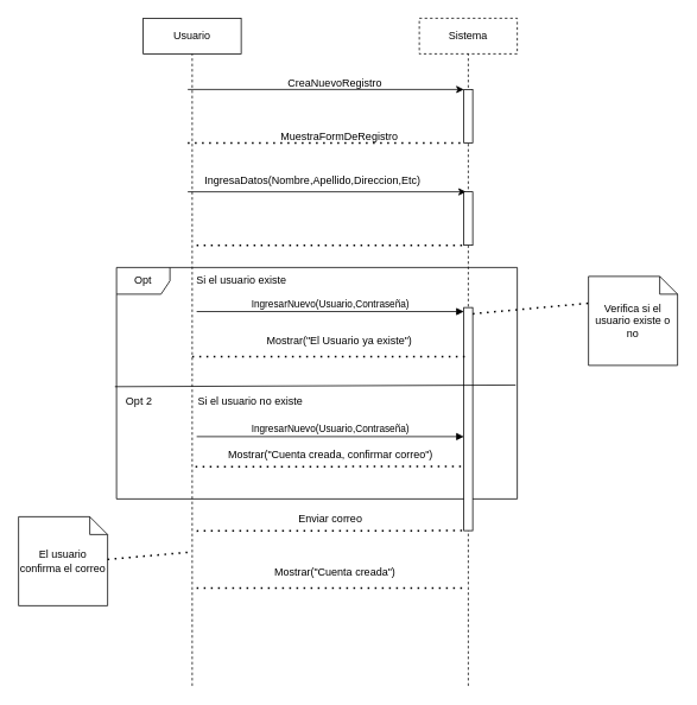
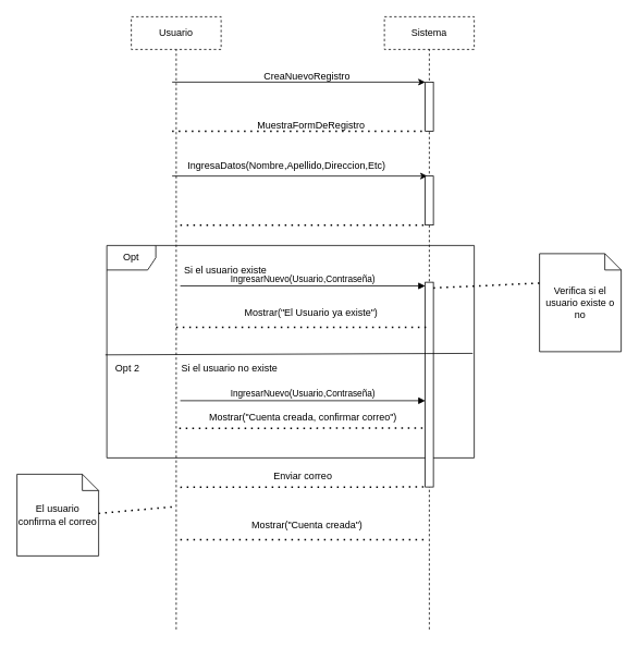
  <mxCell id="0" />
  <mxCell id="1" parent="0" />
- <mxCell id="2" value="Usuario" style="rounded=0;whiteSpace=wrap;html=1;" vertex="1" parent="1"><mxGeometry x="160" y="20" width="110" height="40" as="geometry" /></mxCell>
+ <mxCell id="2" value="Usuario" style="rounded=0;whiteSpace=wrap;html=1;dashed=1;" vertex="1" parent="1"><mxGeometry x="160" y="20" width="110" height="40" as="geometry" /></mxCell>
  <mxCell id="3" value="Sistema" style="rounded=0;whiteSpace=wrap;html=1;dashed=1;" vertex="1" parent="1"><mxGeometry x="470" y="20" width="110" height="40" as="geometry" /></mxCell>
  <mxCell id="4" value="" style="endArrow=none;dashed=1;html=1;rounded=0;entryX=0.5;entryY=1;entryDx=0;entryDy=0;" edge="1" parent="1" target="3"><mxGeometry width="50" height="50" relative="1" as="geometry"><mxPoint x="525" y="770" as="sourcePoint" /><mxPoint x="450" y="160" as="targetPoint" /></mxGeometry></mxCell>
  <mxCell id="5" value="" style="endArrow=none;dashed=1;html=1;rounded=0;entryX=0.5;entryY=1;entryDx=0;entryDy=0;" edge="1" parent="1" target="2"><mxGeometry width="50" height="50" relative="1" as="geometry"><mxPoint x="215" y="770" as="sourcePoint" /><mxPoint x="450" y="160" as="targetPoint" /></mxGeometry></mxCell>
  <mxCell id="6" value="" style="endArrow=classic;html=1;rounded=0;entryX=0;entryY=1;entryDx=0;entryDy=0;" edge="1" parent="1" target="7"><mxGeometry width="50" height="50" relative="1" as="geometry"><mxPoint x="210" y="100" as="sourcePoint" /><mxPoint x="620" y="107.5" as="targetPoint" /></mxGeometry></mxCell>
  <mxCell id="7" value="" style="rounded=0;whiteSpace=wrap;html=1;rotation=90;" vertex="1" parent="1"><mxGeometry x="495" y="125" width="60" height="10" as="geometry" /></mxCell>
  <mxCell id="8" value="CreaNuevoRegistro&lt;div&gt;&lt;br&gt;&lt;/div&gt;" style="text;html=1;align=center;verticalAlign=middle;resizable=0;points=[];autosize=1;strokeColor=none;fillColor=none;" vertex="1" parent="1"><mxGeometry x="310" y="80" width="130" height="40" as="geometry" /></mxCell>
  <mxCell id="9" value="" style="endArrow=none;dashed=1;html=1;dashPattern=1 3;strokeWidth=2;rounded=0;entryX=1;entryY=1;entryDx=0;entryDy=0;" edge="1" parent="1" target="7"><mxGeometry width="50" height="50" relative="1" as="geometry"><mxPoint x="210" y="160" as="sourcePoint" /><mxPoint x="450" y="160" as="targetPoint" /></mxGeometry></mxCell>
  <mxCell id="10" value="MuestraFormDeRegistro" style="text;html=1;align=center;verticalAlign=middle;resizable=0;points=[];autosize=1;strokeColor=none;fillColor=none;" vertex="1" parent="1"><mxGeometry x="305" y="138" width="150" height="30" as="geometry" /></mxCell>
  <mxCell id="11" value="" style="endArrow=classic;html=1;rounded=0;entryX=0;entryY=0.75;entryDx=0;entryDy=0;" edge="1" parent="1" target="12"><mxGeometry width="50" height="50" relative="1" as="geometry"><mxPoint x="210" y="215" as="sourcePoint" /><mxPoint x="506" y="222.02" as="targetPoint" /></mxGeometry></mxCell>
  <mxCell id="12" value="" style="rounded=0;whiteSpace=wrap;html=1;rotation=90;" vertex="1" parent="1"><mxGeometry x="495" y="240" width="60" height="10" as="geometry" /></mxCell>
  <mxCell id="13" value="IngresaDatos(Nombre,Apellido,Direccion,Etc)" style="text;html=1;align=center;verticalAlign=middle;resizable=0;points=[];autosize=1;strokeColor=none;fillColor=none;" vertex="1" parent="1"><mxGeometry x="215" y="188" width="270" height="30" as="geometry" /></mxCell>
- <mxCell id="14" value="Verifica si el usuario existe o no" style="shape=note;size=20;whiteSpace=wrap;html=1;" vertex="1" parent="1"><mxGeometry x="660" y="310" width="100" height="100" as="geometry" /></mxCell>
+ <mxCell id="14" value="Verifica si el usuario existe o no" style="shape=note;size=20;whiteSpace=wrap;html=1;" vertex="1" parent="1"><mxGeometry x="660" y="310" width="100" height="120" as="geometry" /></mxCell>
  <mxCell id="15" value="" style="endArrow=none;dashed=1;html=1;dashPattern=1 3;strokeWidth=2;rounded=0;entryX=1;entryY=1;entryDx=0;entryDy=0;" edge="1" parent="1" target="12"><mxGeometry width="50" height="50" relative="1" as="geometry"><mxPoint x="220" y="275" as="sourcePoint" /><mxPoint x="460" y="260" as="targetPoint" /></mxGeometry></mxCell>
  <mxCell id="16" value="Opt" style="shape=umlFrame;whiteSpace=wrap;html=1;pointerEvents=0;" vertex="1" parent="1"><mxGeometry x="130" y="300" width="450" height="260" as="geometry" /></mxCell>
  <mxCell id="17" value="IngresarNuevo(Usuario,Contraseña)" style="html=1;verticalAlign=bottom;endArrow=block;curved=0;rounded=0;" edge="1" parent="1"><mxGeometry width="80" relative="1" as="geometry"><mxPoint x="220" y="349.5" as="sourcePoint" /><mxPoint x="520" y="349.5" as="targetPoint" /></mxGeometry></mxCell>
  <mxCell id="18" value="" style="rounded=0;whiteSpace=wrap;html=1;rotation=90;" vertex="1" parent="1"><mxGeometry x="399.7" y="465.31" width="250.62" height="10" as="geometry" /></mxCell>
- <mxCell id="19" value="Si el usuario existe" style="text;html=1;align=center;verticalAlign=middle;resizable=0;points=[];autosize=1;strokeColor=none;fillColor=none;" vertex="1" parent="1"><mxGeometry x="210" y="300" width="120" height="30" as="geometry" /></mxCell>
+ <mxCell id="19" value="Si el usuario existe" style="text;html=1;align=center;verticalAlign=middle;resizable=0;points=[];autosize=1;strokeColor=none;fillColor=none;" vertex="1" parent="1"><mxGeometry x="215" y="315" width="120" height="30" as="geometry" /></mxCell>
  <mxCell id="20" value="" style="endArrow=none;dashed=1;html=1;dashPattern=1 3;strokeWidth=2;rounded=0;entryX=1;entryY=1;entryDx=0;entryDy=0;" edge="1" parent="1"><mxGeometry width="50" height="50" relative="1" as="geometry"><mxPoint x="215" y="400" as="sourcePoint" /><mxPoint x="525" y="400" as="targetPoint" /></mxGeometry></mxCell>
  <mxCell id="21" value="Mostrar(&quot;El Usuario ya existe&quot;)" style="text;html=1;align=center;verticalAlign=middle;resizable=0;points=[];autosize=1;strokeColor=none;fillColor=none;" vertex="1" parent="1"><mxGeometry x="285" y="368" width="190" height="30" as="geometry" /></mxCell>
  <mxCell id="22" value="" style="endArrow=none;html=1;rounded=0;exitX=-0.004;exitY=0.515;exitDx=0;exitDy=0;exitPerimeter=0;entryX=0.996;entryY=0.508;entryDx=0;entryDy=0;entryPerimeter=0;" edge="1" parent="1" source="16" target="16"><mxGeometry relative="1" as="geometry"><mxPoint x="340" y="540" as="sourcePoint" /><mxPoint x="500" y="540" as="targetPoint" /></mxGeometry></mxCell>
  <mxCell id="23" value="Opt 2" style="text;html=1;align=center;verticalAlign=middle;resizable=0;points=[];autosize=1;strokeColor=none;fillColor=none;" vertex="1" parent="1"><mxGeometry x="130" y="436.25" width="50" height="30" as="geometry" /></mxCell>
  <mxCell id="24" value="IngresarNuevo(Usuario,Contraseña)" style="html=1;verticalAlign=bottom;endArrow=block;curved=0;rounded=0;" edge="1" parent="1"><mxGeometry width="80" relative="1" as="geometry"><mxPoint x="220" y="490" as="sourcePoint" /><mxPoint x="520" y="490" as="targetPoint" /><mxPoint as="offset" /></mxGeometry></mxCell>
  <mxCell id="25" value="" style="endArrow=none;dashed=1;html=1;dashPattern=1 3;strokeWidth=2;rounded=0;entryX=1;entryY=0.75;entryDx=0;entryDy=0;" edge="1" parent="1"><mxGeometry width="50" height="50" relative="1" as="geometry"><mxPoint x="218.74" y="523.88" as="sourcePoint" /><mxPoint x="521.25" y="523.5" as="targetPoint" /></mxGeometry></mxCell>
  <mxCell id="26" value="Si el usuario no existe" style="text;html=1;align=center;verticalAlign=middle;resizable=0;points=[];autosize=1;strokeColor=none;fillColor=none;" vertex="1" parent="1"><mxGeometry x="210" y="436.25" width="140" height="30" as="geometry" /></mxCell>
  <mxCell id="27" value="Enviar correo" style="text;html=1;align=center;verticalAlign=middle;resizable=0;points=[];autosize=1;strokeColor=none;fillColor=none;" vertex="1" parent="1"><mxGeometry x="325" y="568" width="90" height="30" as="geometry" /></mxCell>
  <mxCell id="28" value="Mostrar(&quot;Cuenta creada, confirmar correo&quot;)" style="text;html=1;align=center;verticalAlign=middle;resizable=0;points=[];autosize=1;strokeColor=none;fillColor=none;" vertex="1" parent="1"><mxGeometry x="245" y="495" width="250" height="30" as="geometry" /></mxCell>
  <mxCell id="29" value="" style="endArrow=none;dashed=1;html=1;dashPattern=1 3;strokeWidth=2;rounded=0;entryX=1;entryY=1;entryDx=0;entryDy=0;" edge="1" parent="1" target="18"><mxGeometry width="50" height="50" relative="1" as="geometry"><mxPoint x="220" y="596" as="sourcePoint" /><mxPoint x="450" y="510" as="targetPoint" /></mxGeometry></mxCell>
  <mxCell id="30" value="" style="endArrow=none;dashed=1;html=1;dashPattern=1 3;strokeWidth=2;rounded=0;entryX=0.02;entryY=0.3;entryDx=0;entryDy=0;entryPerimeter=0;exitX=0.028;exitY=0.001;exitDx=0;exitDy=0;exitPerimeter=0;" edge="1" parent="1" source="18" target="14"><mxGeometry width="50" height="50" relative="1" as="geometry"><mxPoint x="400" y="330" as="sourcePoint" /><mxPoint x="450" y="280" as="targetPoint" /></mxGeometry></mxCell>
  <mxCell id="31" value="" style="endArrow=none;dashed=1;html=1;dashPattern=1 3;strokeWidth=2;rounded=0;" edge="1" parent="1"><mxGeometry width="50" height="50" relative="1" as="geometry"><mxPoint x="220" y="660" as="sourcePoint" /><mxPoint x="520" y="660" as="targetPoint" /></mxGeometry></mxCell>
  <mxCell id="32" value="Mostrar(&quot;Cuenta creada&quot;)" style="text;html=1;align=center;verticalAlign=middle;resizable=0;points=[];autosize=1;strokeColor=none;fillColor=none;" vertex="1" parent="1"><mxGeometry x="294.7" y="628" width="160" height="30" as="geometry" /></mxCell>
  <mxCell id="33" value="El usuario confirma el correo" style="shape=note;size=20;whiteSpace=wrap;html=1;" vertex="1" parent="1"><mxGeometry x="20" y="580" width="100" height="100" as="geometry" /></mxCell>
  <mxCell id="34" value="" style="endArrow=none;dashed=1;html=1;dashPattern=1 3;strokeWidth=2;rounded=0;exitX=0.028;exitY=0.001;exitDx=0;exitDy=0;exitPerimeter=0;" edge="1" parent="1"><mxGeometry width="50" height="50" relative="1" as="geometry"><mxPoint x="120" y="628" as="sourcePoint" /><mxPoint x="210" y="620" as="targetPoint" /></mxGeometry></mxCell>
